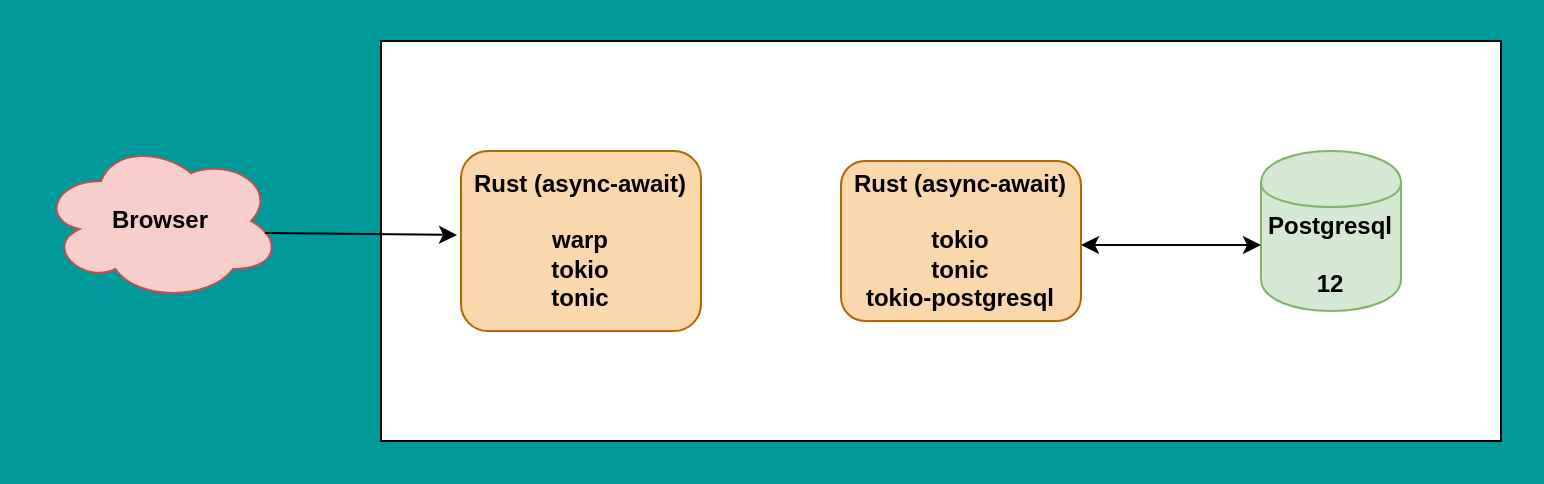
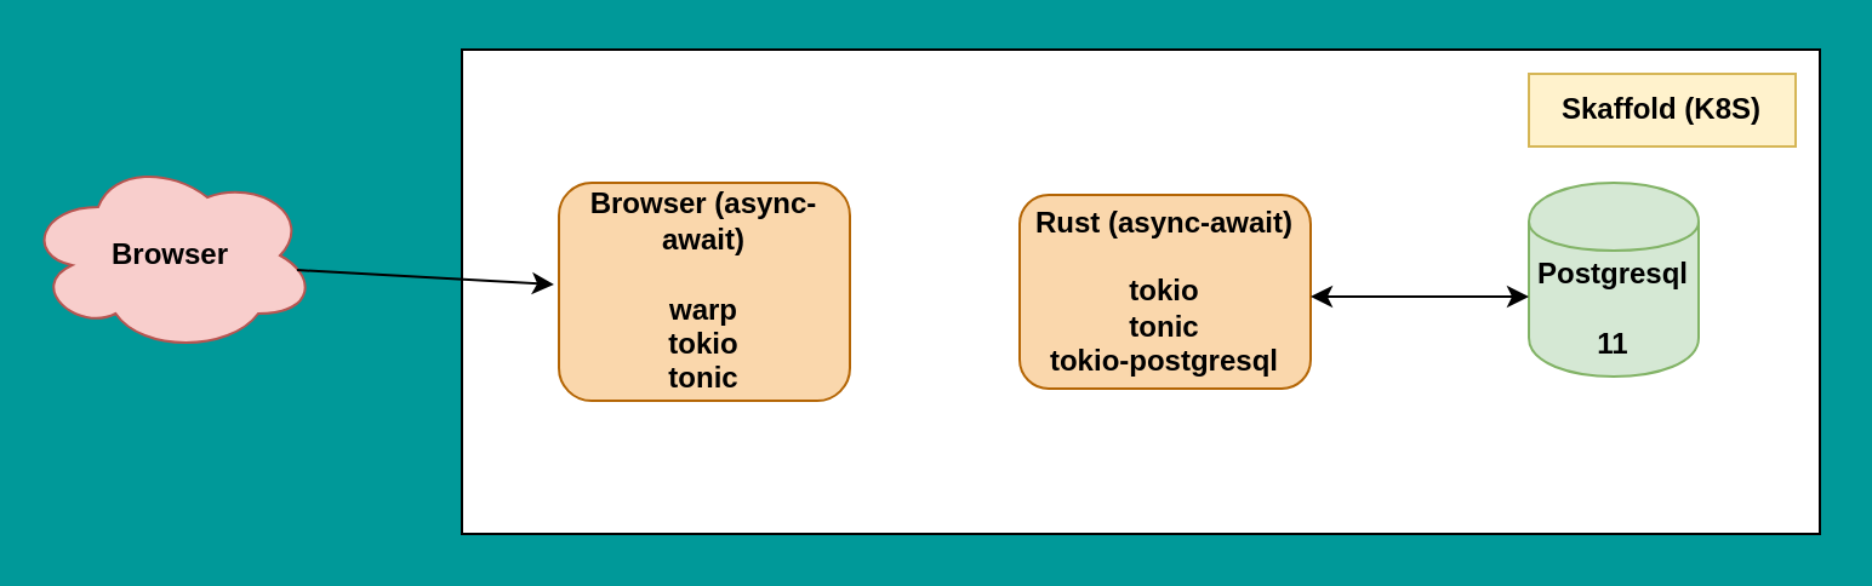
  <mxCell id="0" />
  <mxCell id="1" parent="0" />
  <mxCell id="2" value="" style="rounded=0;whiteSpace=wrap;html=1;" vertex="1" parent="1"><mxGeometry x="190" y="20" width="560" height="200" as="geometry" /></mxCell>
- <mxCell id="3" value="&lt;b&gt;Browser&lt;/b&gt;" style="ellipse;shape=cloud;whiteSpace=wrap;html=1;fillColor=#f8cecc;strokeColor=#b85450;" vertex="1" parent="1"><mxGeometry x="20" y="70" width="120" height="80" as="geometry" /></mxCell>
- <mxCell id="4" value="&lt;div&gt;&lt;b&gt;Rust (async-await)&lt;br&gt;&lt;/b&gt;&lt;/div&gt;&lt;div&gt;&lt;b&gt;&lt;br&gt;&lt;/b&gt;&lt;/div&gt;&lt;div&gt;&lt;b&gt;warp&lt;/b&gt;&lt;/div&gt;&lt;div&gt;&lt;b&gt;tokio&lt;/b&gt;&lt;/div&gt;&lt;div&gt;&lt;b&gt;tonic&lt;br&gt;&lt;/b&gt;&lt;/div&gt;" style="rounded=1;whiteSpace=wrap;html=1;fillColor=#fad7ac;strokeColor=#b46504;" vertex="1" parent="1"><mxGeometry x="230" y="75" width="120" height="90" as="geometry" /></mxCell>
+ <mxCell id="3" value="&lt;b&gt;Browser&lt;/b&gt;" style="ellipse;shape=cloud;whiteSpace=wrap;html=1;fillColor=#f8cecc;strokeColor=#b85450;" vertex="1" parent="1"><mxGeometry x="10" y="65" width="120" height="80" as="geometry" /></mxCell>
+ <mxCell id="4" value="&lt;div&gt;&lt;b&gt;Browser (async-await)&lt;br&gt;&lt;/b&gt;&lt;/div&gt;&lt;div&gt;&lt;b&gt;&lt;br&gt;&lt;/b&gt;&lt;/div&gt;&lt;div&gt;&lt;b&gt;warp&lt;/b&gt;&lt;/div&gt;&lt;div&gt;&lt;b&gt;tokio&lt;/b&gt;&lt;/div&gt;&lt;div&gt;&lt;b&gt;tonic&lt;br&gt;&lt;/b&gt;&lt;/div&gt;" style="rounded=1;whiteSpace=wrap;html=1;fillColor=#fad7ac;strokeColor=#b46504;" vertex="1" parent="1"><mxGeometry x="230" y="75" width="120" height="90" as="geometry" /></mxCell>
  <mxCell id="5" value="&lt;div&gt;&lt;b&gt;Rust (async-await)&lt;/b&gt;&lt;/div&gt;&lt;div&gt;&lt;b&gt;&lt;br&gt;&lt;/b&gt;&lt;/div&gt;&lt;div&gt;&lt;b&gt;tokio&lt;/b&gt;&lt;/div&gt;&lt;div&gt;&lt;b&gt;tonic&lt;/b&gt;&lt;/div&gt;&lt;div&gt;&lt;b&gt;tokio-postgresql&lt;br&gt;&lt;/b&gt;&lt;/div&gt;" style="rounded=1;whiteSpace=wrap;html=1;fillColor=#fad7ac;strokeColor=#b46504;" vertex="1" parent="1"><mxGeometry x="420" y="80" width="120" height="80" as="geometry" /></mxCell>
- <mxCell id="6" value="&lt;div&gt;&lt;b&gt;Postgresql&lt;/b&gt;&lt;/div&gt;&lt;div&gt;&lt;b&gt;&lt;br&gt;&lt;/b&gt;&lt;/div&gt;&lt;div&gt;&lt;b&gt;12&lt;br&gt;&lt;/b&gt;&lt;/div&gt;" style="shape=cylinder;whiteSpace=wrap;html=1;boundedLbl=1;backgroundOutline=1;fillColor=#d5e8d4;strokeColor=#82b366;" vertex="1" parent="1"><mxGeometry x="630" y="75" width="70" height="80" as="geometry" /></mxCell>
+ <mxCell id="6" value="&lt;div&gt;&lt;b&gt;Postgresql&lt;/b&gt;&lt;/div&gt;&lt;div&gt;&lt;b&gt;&lt;br&gt;&lt;/b&gt;&lt;/div&gt;&lt;div&gt;&lt;b&gt;11&lt;br&gt;&lt;/b&gt;&lt;/div&gt;" style="shape=cylinder;whiteSpace=wrap;html=1;boundedLbl=1;backgroundOutline=1;fillColor=#d5e8d4;strokeColor=#82b366;" vertex="1" parent="1"><mxGeometry x="630" y="75" width="70" height="80" as="geometry" /></mxCell>
  <mxCell id="7" value="" style="endArrow=classic;html=1;exitX=0.933;exitY=0.575;exitDx=0;exitDy=0;exitPerimeter=0;" edge="1" parent="1" source="3"><mxGeometry width="50" height="50" relative="1" as="geometry"><mxPoint x="20" y="290" as="sourcePoint" /><mxPoint x="228" y="117" as="targetPoint" /></mxGeometry></mxCell>
  <mxCell id="8" value="" style="endArrow=classic;startArrow=classic;html=1;" edge="1" parent="1"><mxGeometry width="50" height="50" relative="1" as="geometry"><mxPoint x="540" y="122" as="sourcePoint" /><mxPoint x="630" y="122" as="targetPoint" /></mxGeometry></mxCell>
+ <mxCell id="9" value="&lt;b&gt;Skaffold (K8S)&lt;/b&gt;" style="text;html=1;strokeColor=#d6b656;fillColor=#fff2cc;align=center;verticalAlign=middle;whiteSpace=wrap;rounded=0;" vertex="1" parent="1"><mxGeometry x="630" y="30" width="110" height="30" as="geometry" /></mxCell>
